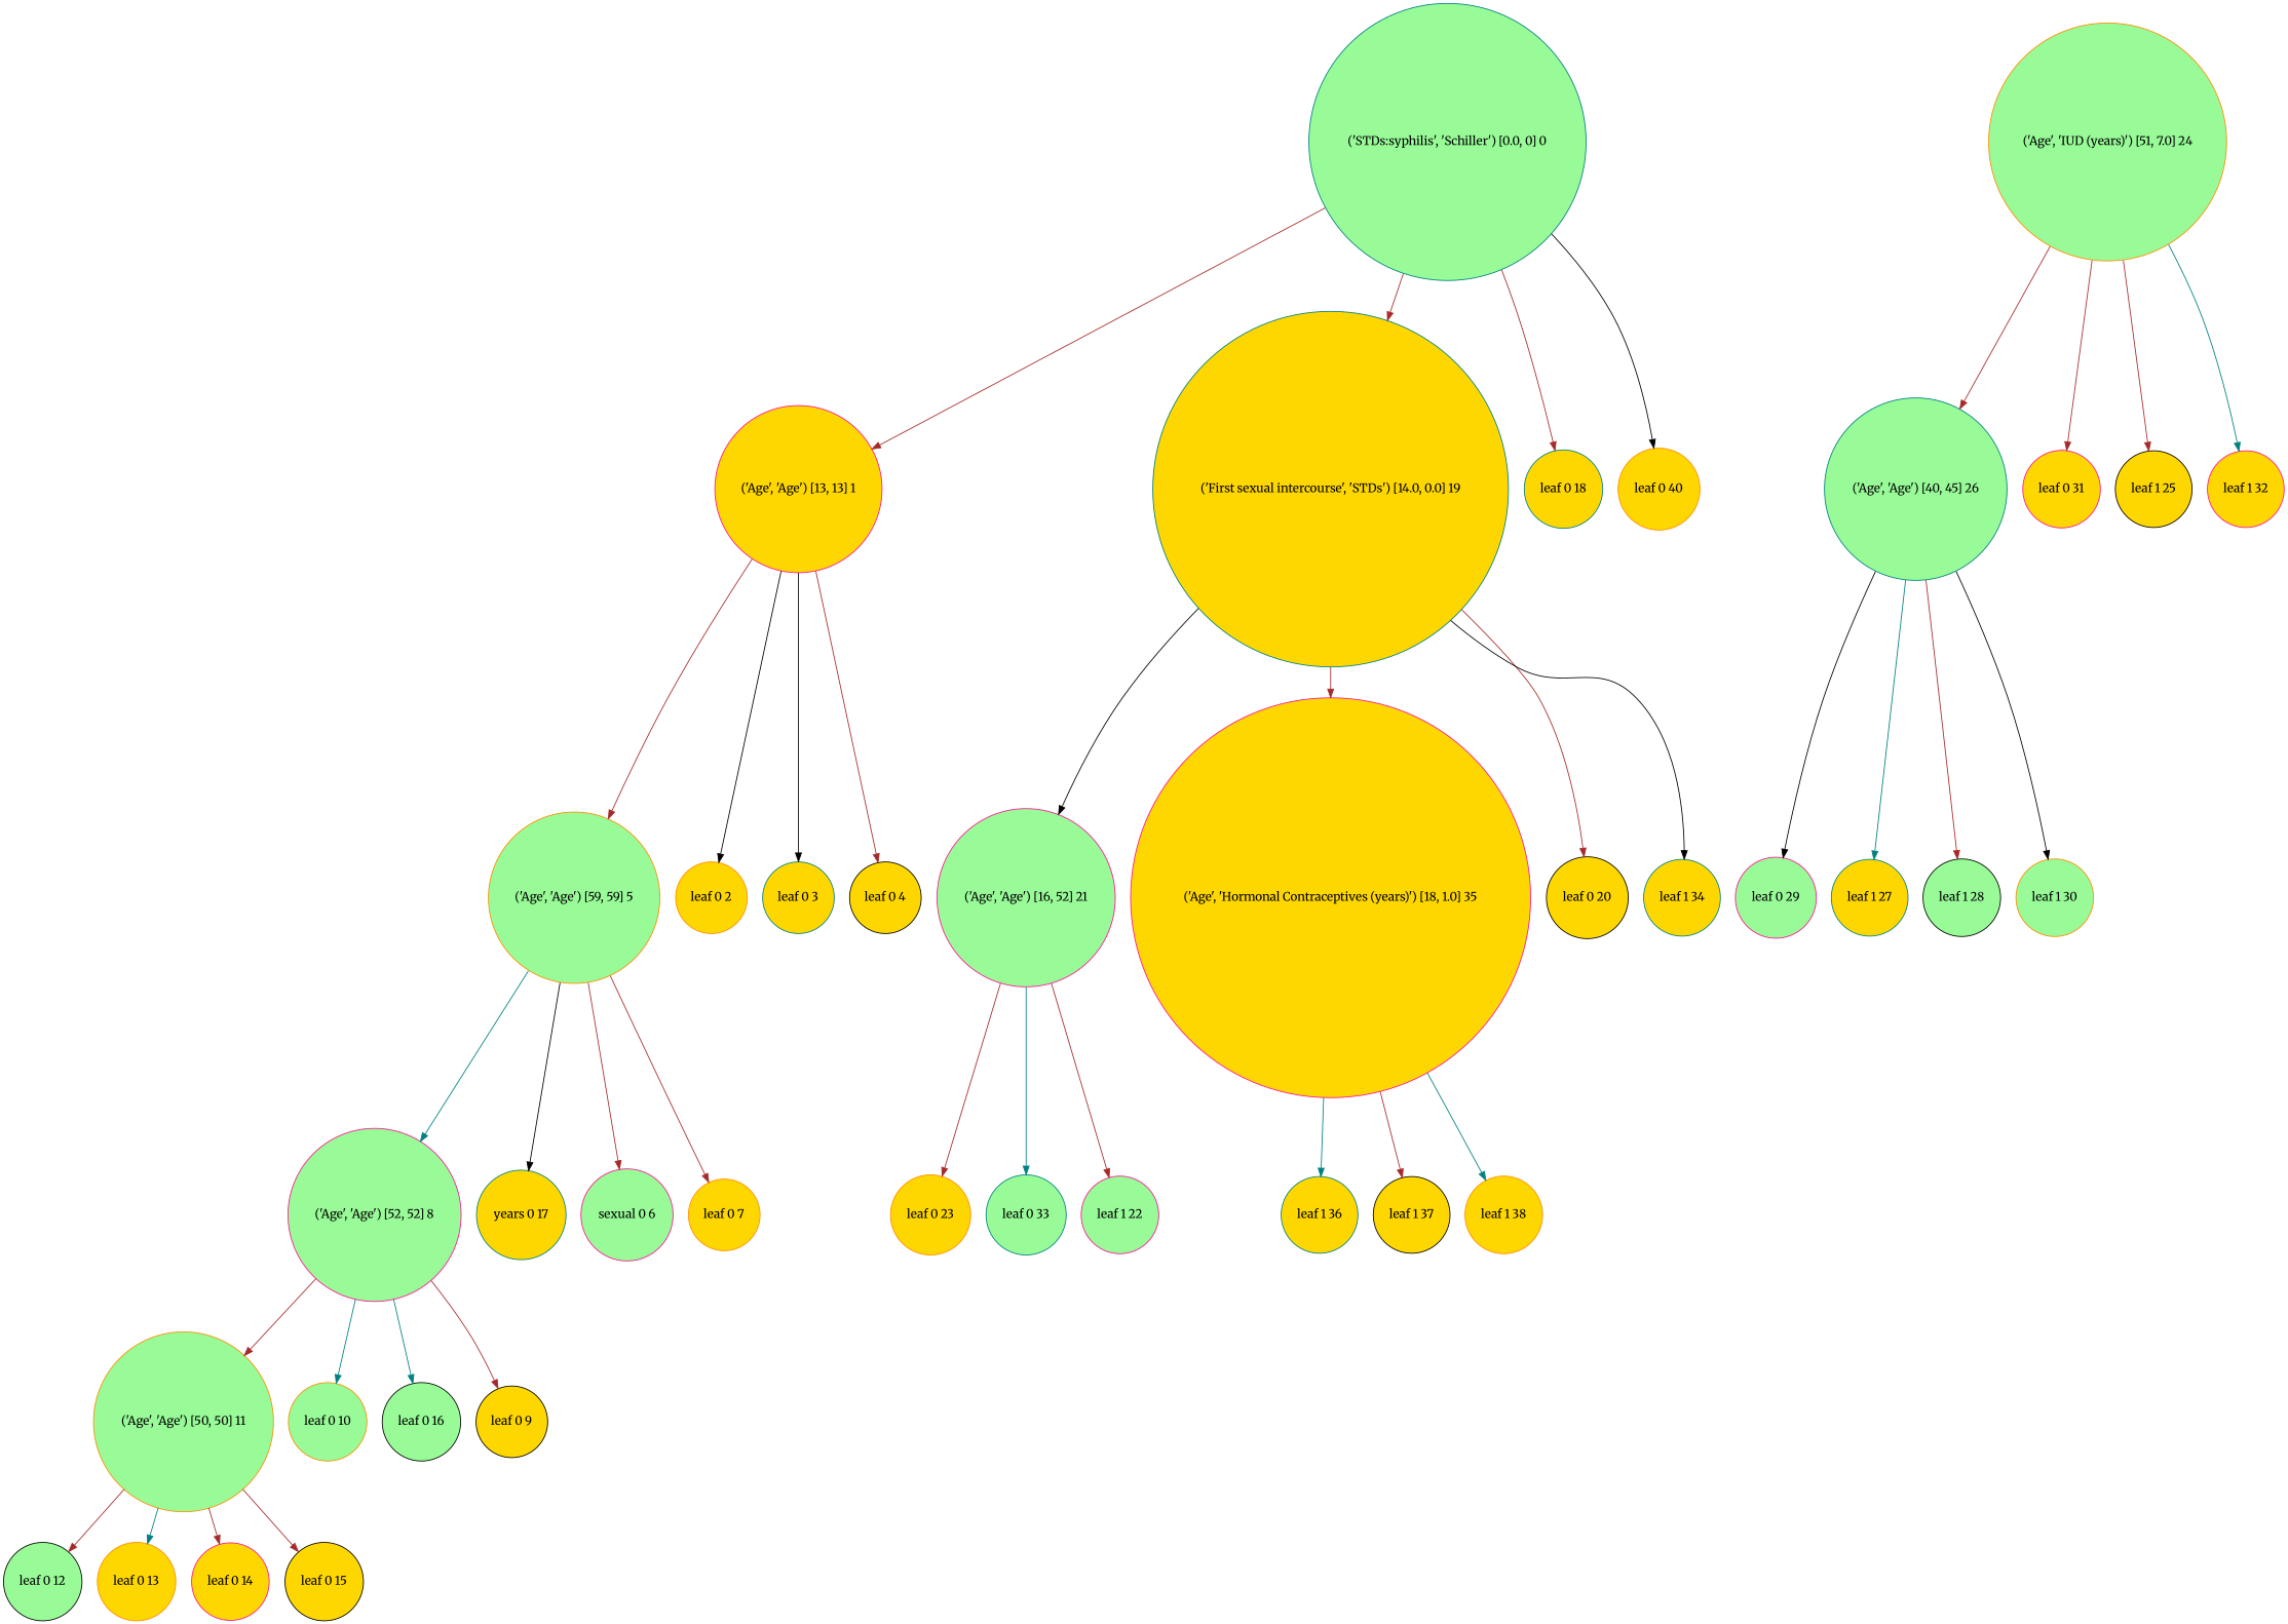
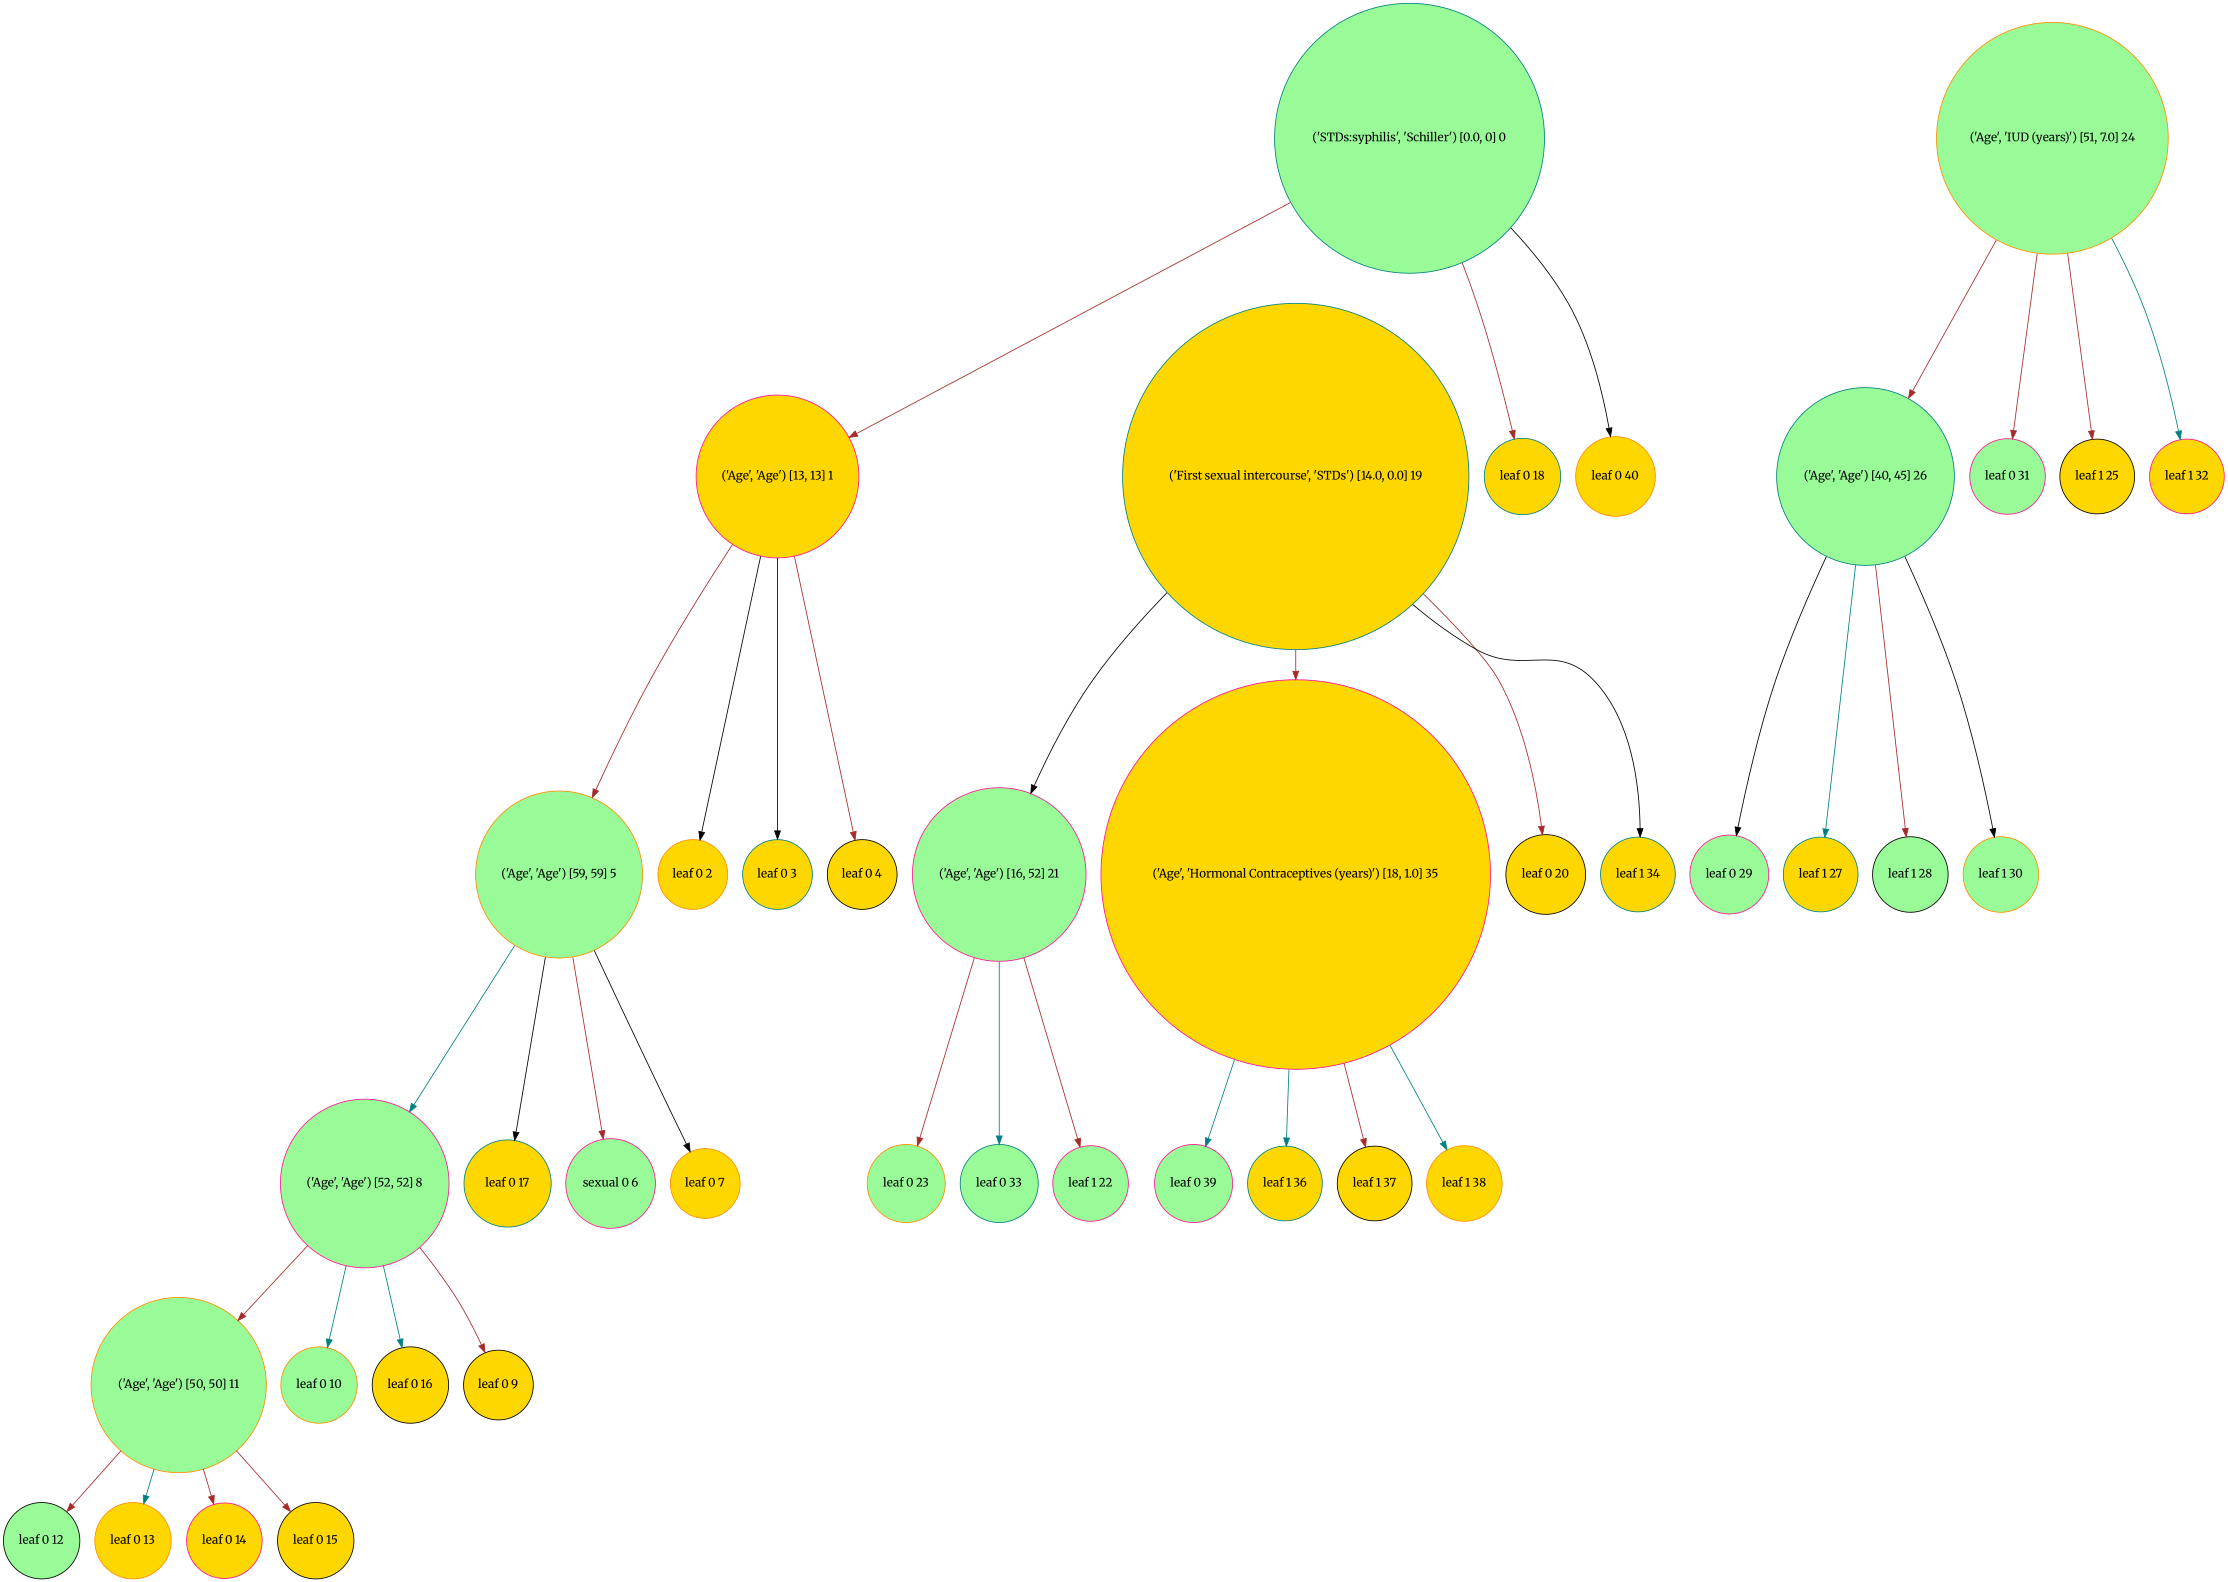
  digraph {
    fontname=Merriweather
    node [color=deeppink fillcolor=gold fontname=Merriweather shape=circle style=filled]
    edge [color=brown fontname=Merriweather]
    n1 [color=teal fillcolor=palegreen label="('STDs:syphilis', 'Schiller') [0.0, 0] 0"]
    n2 [label="('Age', 'Age') [13, 13] 1"]
    n3 [color=teal label="('First sexual intercourse', 'STDs') [14.0, 0.0] 19"]
    n4 [color=teal label="leaf 0 18"]
    n5 [color=darkorange label="leaf 0 40"]
    n6 [color=darkorange fillcolor=palegreen label="('Age', 'Age') [59, 59] 5"]
    n7 [color=darkorange label="leaf 0 2"]
    n8 [color=teal label="leaf 0 3"]
    n9 [color=black label="leaf 0 4"]
    n10 [fillcolor=palegreen label="('Age', 'Age') [16, 52] 21"]
    n11 [label="('Age', 'Hormonal Contraceptives (years)') [18, 1.0] 35"]
    n12 [color=black label="leaf 0 20"]
    n13 [color=teal label="leaf 1 34"]
    n14 [fillcolor=palegreen label="('Age', 'Age') [52, 52] 8"]
-   n15 [color=teal label="years 0 17"]
+   n15 [color=teal label="leaf 0 17"]
    n16 [fillcolor=palegreen label="sexual 0 6"]
    n17 [color=darkorange label="leaf 0 7"]
-   n18 [color=darkorange label="leaf 0 23"]
+   n18 [color=darkorange fillcolor=palegreen label="leaf 0 23"]
    n19 [color=teal fillcolor=palegreen label="leaf 0 33"]
    n20 [fillcolor=palegreen label="leaf 1 22"]
+   n21 [fillcolor=palegreen label="leaf 0 39"]
    n22 [color=teal label="leaf 1 36"]
    n23 [color=black label="leaf 1 37"]
    n24 [color=darkorange label="leaf 1 38"]
    n25 [color=darkorange fillcolor=palegreen label="('Age', 'Age') [50, 50] 11"]
    n26 [color=darkorange fillcolor=palegreen label="leaf 0 10"]
-   n27 [color=black fillcolor=palegreen label="leaf 0 16"]
+   n27 [color=black label="leaf 0 16"]
    n28 [color=black label="leaf 0 9"]
    n29 [color=darkorange fillcolor=palegreen label="('Age', 'IUD (years)') [51, 7.0] 24"]
    n30 [color=teal fillcolor=palegreen label="('Age', 'Age') [40, 45] 26"]
-   n31 [label="leaf 0 31"]
+   n31 [fillcolor=palegreen label="leaf 0 31"]
    n32 [color=black label="leaf 1 25"]
    n33 [label="leaf 1 32"]
    n34 [color=black fillcolor=palegreen label="leaf 0 12"]
    n35 [color=darkorange label="leaf 0 13"]
    n36 [label="leaf 0 14"]
    n37 [color=black label="leaf 0 15"]
    n38 [fillcolor=palegreen label="leaf 0 29"]
    n39 [color=teal label="leaf 1 27"]
    n40 [color=black fillcolor=palegreen label="leaf 1 28"]
    n41 [color=darkorange fillcolor=palegreen label="leaf 1 30"]
    n1 -> n2
-   n1 -> n3
    n1 -> n4
    n1 -> n5 [color=black]
    n2 -> n6
    n2 -> n7 [color=black]
    n2 -> n8 [color=black]
    n2 -> n9
    n3 -> n10 [color=black]
    n3 -> n11
    n3 -> n12
    n3 -> n13 [color=black]
    n6 -> n14 [color=teal]
    n6 -> n15 [color=black]
    n6 -> n16
-   n6 -> n17
+   n6 -> n17 [color=black]
    n10 -> n18
    n10 -> n19 [color=teal]
    n10 -> n20
+   n11 -> n21 [color=teal]
    n11 -> n22 [color=teal]
    n11 -> n23
    n11 -> n24 [color=teal]
    n14 -> n25
    n14 -> n26 [color=teal]
    n14 -> n27 [color=teal]
    n14 -> n28
    n25 -> n34
    n25 -> n35 [color=teal]
    n25 -> n36
    n25 -> n37
    n29 -> n30
    n29 -> n31
    n29 -> n32
    n29 -> n33 [color=teal]
    n30 -> n38 [color=black]
    n30 -> n39 [color=teal]
    n30 -> n40
    n30 -> n41 [color=black]
  }
